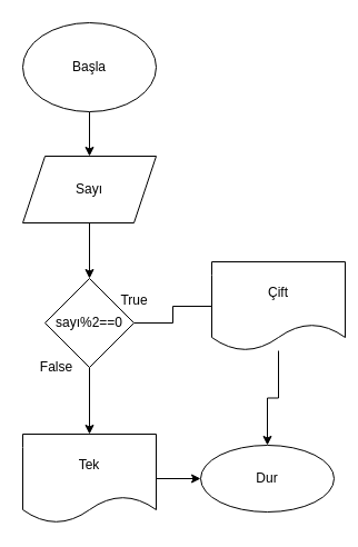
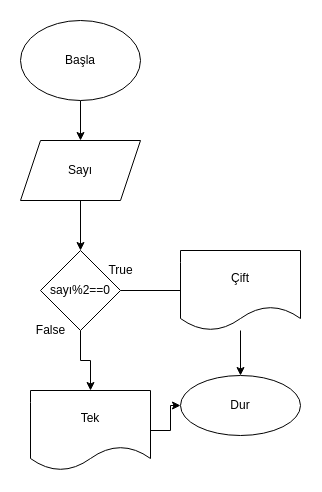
  <mxCell id="0" />
  <mxCell id="1" parent="0" />
  <mxCell id="2" value="" style="edgeStyle=orthogonalEdgeStyle;rounded=0;orthogonalLoop=1;jettySize=auto;html=1;" edge="1" parent="1" source="3" target="5"><mxGeometry relative="1" as="geometry" /></mxCell>
  <mxCell id="3" value="Başla" style="ellipse;whiteSpace=wrap;html=1;" vertex="1" parent="1"><mxGeometry x="20" width="120" height="80" as="geometry" y="20" /></mxCell>
  <mxCell id="4" value="" style="edgeStyle=orthogonalEdgeStyle;rounded=0;orthogonalLoop=1;jettySize=auto;html=1;" edge="1" parent="1" source="5" target="8"><mxGeometry relative="1" as="geometry" /></mxCell>
  <mxCell id="5" value="Sayı" style="shape=parallelogram;perimeter=parallelogramPerimeter;whiteSpace=wrap;html=1;fixedSize=1;" vertex="1" parent="1"><mxGeometry x="20" y="140" width="120" height="60" as="geometry" /></mxCell>
  <mxCell id="6" value="" style="edgeStyle=orthogonalEdgeStyle;rounded=0;orthogonalLoop=1;jettySize=auto;html=1;endArrow=none;" edge="1" parent="1" source="8" target="12"><mxGeometry relative="1" as="geometry" /></mxCell>
  <mxCell id="7" value="" style="edgeStyle=orthogonalEdgeStyle;rounded=0;orthogonalLoop=1;jettySize=auto;html=1;" edge="1" parent="1" source="8" target="14"><mxGeometry relative="1" as="geometry" /></mxCell>
  <mxCell id="8" value="sayı%2==0" style="rhombus;whiteSpace=wrap;html=1;" vertex="1" parent="1"><mxGeometry x="40" y="250" width="80" height="80" as="geometry" /></mxCell>
  <mxCell id="9" value="True" style="text;html=1;align=center;verticalAlign=middle;resizable=0;points=[];autosize=1;strokeColor=none;fillColor=none;" vertex="1" parent="1"><mxGeometry x="100" y="260" width="40" height="20" as="geometry" /></mxCell>
  <mxCell id="10" value="False" style="text;html=1;align=center;verticalAlign=middle;resizable=0;points=[];autosize=1;strokeColor=none;fillColor=none;" vertex="1" parent="1"><mxGeometry x="30" y="320" width="40" height="20" as="geometry" /></mxCell>
  <mxCell id="11" value="" style="edgeStyle=orthogonalEdgeStyle;rounded=0;orthogonalLoop=1;jettySize=auto;html=1;" edge="1" parent="1" source="12" target="15"><mxGeometry relative="1" as="geometry" /></mxCell>
- <mxCell id="12" value="Çift" style="shape=document;whiteSpace=wrap;html=1;boundedLbl=1;" vertex="1" parent="1"><mxGeometry x="190" y="235" width="120" height="80" as="geometry" /></mxCell>
+ <mxCell id="12" value="Çift" style="shape=document;whiteSpace=wrap;html=1;boundedLbl=1;" vertex="1" parent="1"><mxGeometry x="180" y="250" width="120" height="80" as="geometry" /></mxCell>
  <mxCell id="13" value="" style="edgeStyle=orthogonalEdgeStyle;rounded=0;orthogonalLoop=1;jettySize=auto;html=1;" edge="1" parent="1" source="14" target="15"><mxGeometry relative="1" as="geometry" /></mxCell>
- <mxCell id="14" value="Tek" style="shape=document;whiteSpace=wrap;html=1;boundedLbl=1;" vertex="1" parent="1"><mxGeometry x="20" y="390" width="120" height="80" as="geometry" /></mxCell>
- <mxCell id="15" value="Dur" style="ellipse;whiteSpace=wrap;html=1;" vertex="1" parent="1"><mxGeometry x="180" y="400" width="120" height="60" as="geometry" /></mxCell>
+ <mxCell id="14" value="Tek" style="shape=document;whiteSpace=wrap;html=1;boundedLbl=1;" vertex="1" parent="1"><mxGeometry x="30" y="390" width="120" height="80" as="geometry" /></mxCell>
+ <mxCell id="15" value="Dur" style="ellipse;whiteSpace=wrap;html=1;" vertex="1" parent="1"><mxGeometry x="180" y="375" width="120" height="60" as="geometry" /></mxCell>
